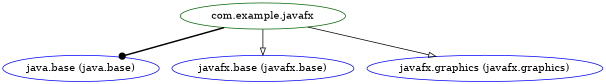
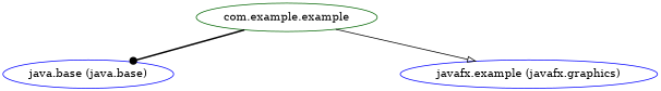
  digraph {
    node [color=blue]
    edge [arrowhead=onormal style=solid]
-   "com.example.javafx" [color=darkgreen]
+   "com.example.javafx" [color=darkgreen label="com.example.example"]
    "java.base (java.base)"
-   "javafx.base (javafx.base)"
-   "javafx.graphics (javafx.graphics)"
+   "javafx.graphics (javafx.graphics)" [label="javafx.example (javafx.graphics)"]
    "com.example.javafx" -> "java.base (java.base)" [arrowhead=dot style=bold]
-   "com.example.javafx" -> "javafx.base (javafx.base)"
    "com.example.javafx" -> "javafx.graphics (javafx.graphics)"
  }
